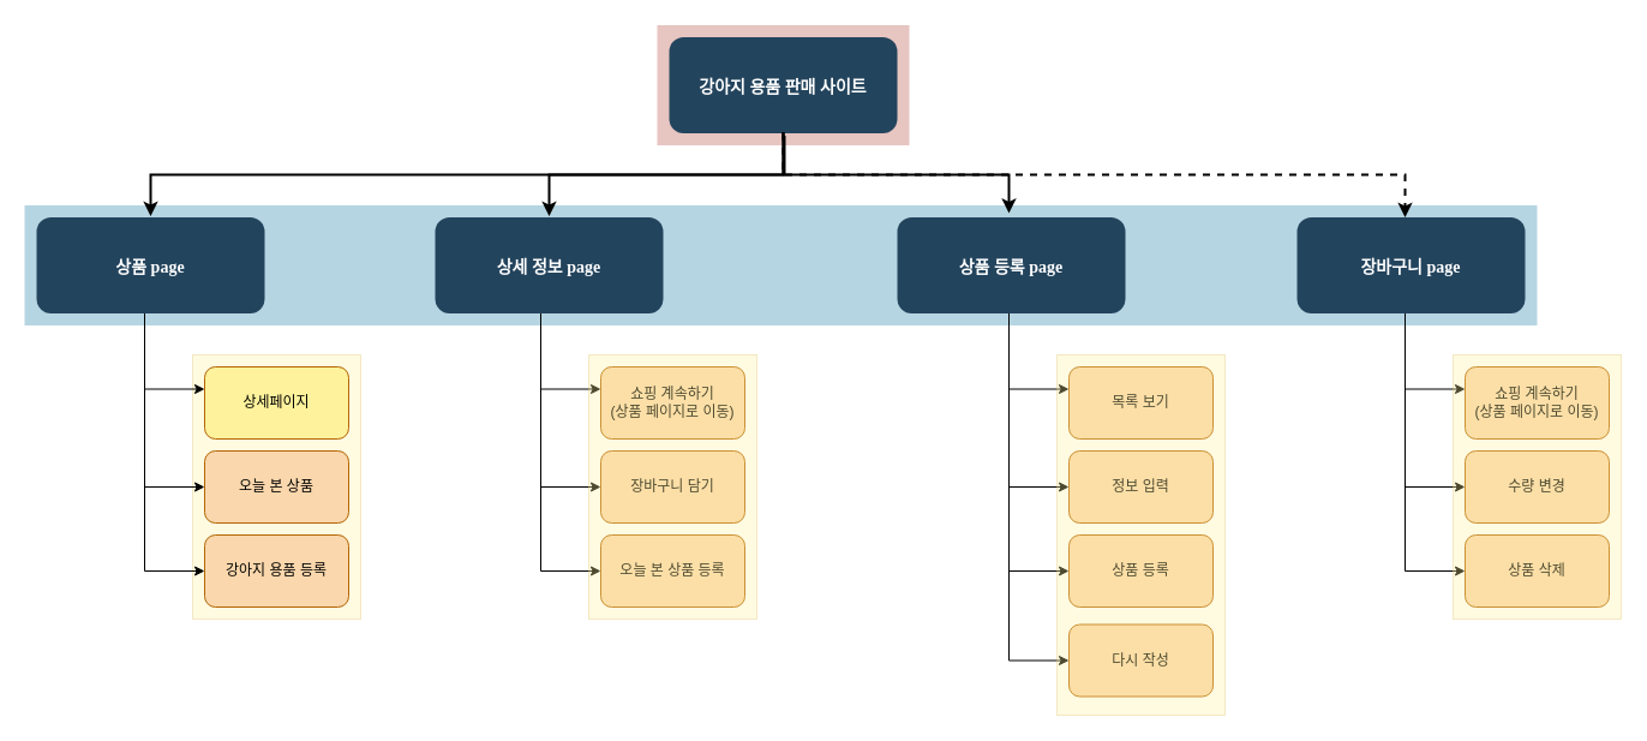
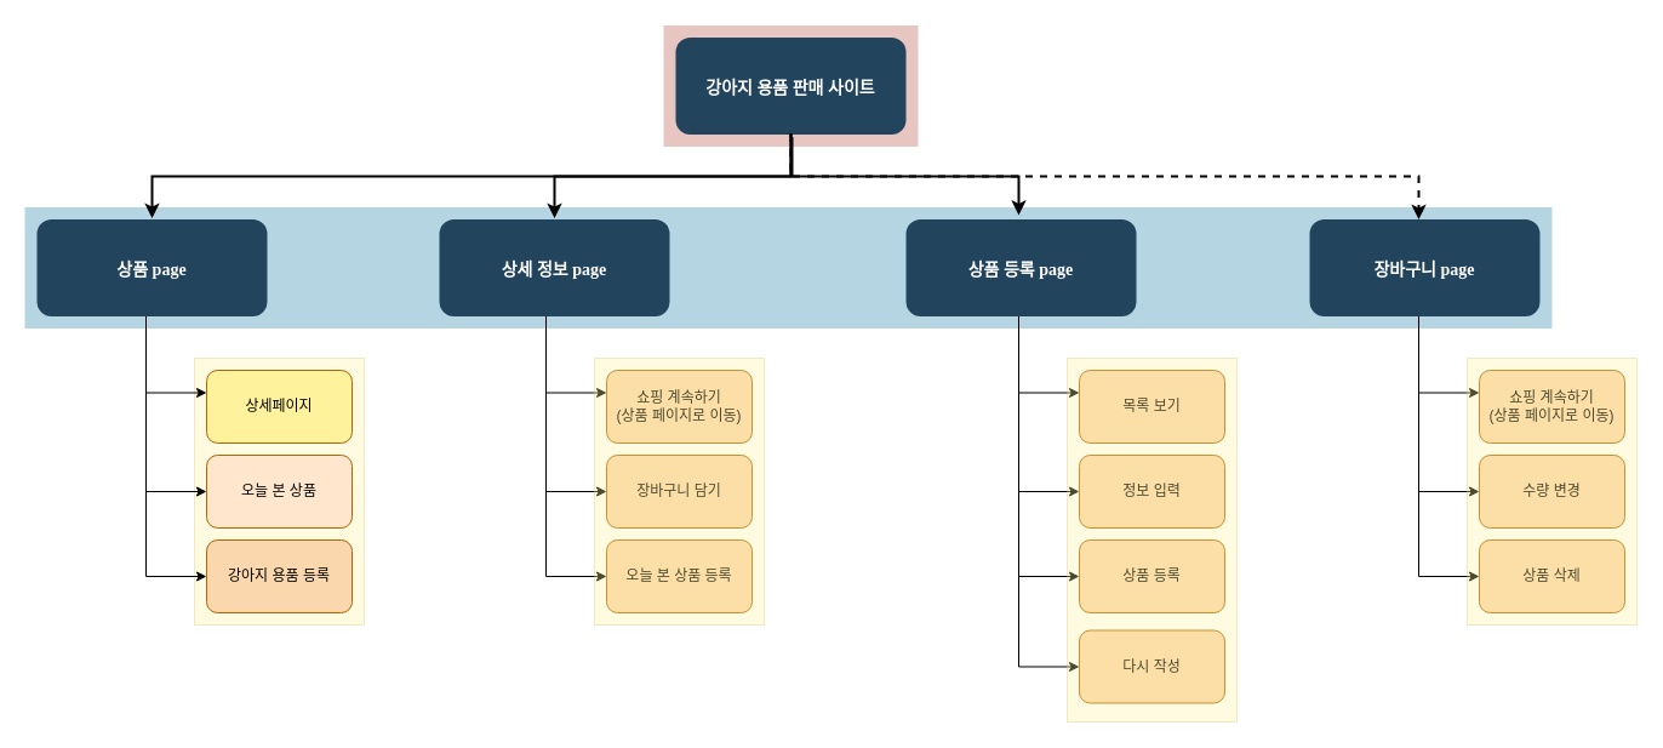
  <mxCell id="0" />
  <mxCell id="1" parent="0" />
  <mxCell id="2" value="" style="fillColor=#FFF29C;strokeColor=#d6b656;opacity=30;" vertex="1" parent="1"><mxGeometry x="160" y="295" width="140" height="220" as="geometry" /></mxCell>
  <mxCell id="3" value="" style="fillColor=#AE4132;strokeColor=none;opacity=30;" parent="1" vertex="1"><mxGeometry x="547" y="20.5" width="210" height="100.0" as="geometry" /></mxCell>
  <mxCell id="4" value="" style="fillColor=#10739E;strokeColor=none;opacity=30;" parent="1" vertex="1"><mxGeometry x="20" y="170.5" width="1260" height="100" as="geometry" /></mxCell>
  <mxCell id="5" value="강아지 용품 판매 사이트" style="rounded=1;fillColor=#23445D;gradientColor=none;strokeColor=none;fontColor=#FFFFFF;fontStyle=1;fontFamily=Tahoma;fontSize=14" parent="1" vertex="1"><mxGeometry x="557" y="30.5" width="190" height="80" as="geometry" /></mxCell>
  <mxCell id="6" value="장바구니 page" style="rounded=1;fillColor=#23445D;gradientColor=none;strokeColor=none;fontColor=#FFFFFF;fontStyle=1;fontFamily=Tahoma;fontSize=14" parent="1" vertex="1"><mxGeometry x="1080" y="180.5" width="190" height="80" as="geometry" /></mxCell>
  <mxCell id="7" value="" style="edgeStyle=elbowEdgeStyle;elbow=vertical;strokeWidth=2;rounded=0;dashed=1;" parent="1" source="5" target="6" edge="1"><mxGeometry x="337" y="215.5" width="100" height="100" as="geometry"><mxPoint x="137" y="160.5" as="sourcePoint" /><mxPoint x="237" y="60.5" as="targetPoint" /><Array as="points"><mxPoint x="1170" y="145" /><mxPoint x="1150" y="145" /></Array></mxGeometry></mxCell>
  <mxCell id="8" value="상품 등록 page" style="rounded=1;fillColor=#23445D;gradientColor=none;strokeColor=none;fontColor=#FFFFFF;fontStyle=1;fontFamily=Tahoma;fontSize=14" parent="1" vertex="1"><mxGeometry x="747" y="180.5" width="190" height="80" as="geometry" /></mxCell>
  <mxCell id="9" value="상세 정보 page" style="rounded=1;fillColor=#23445D;gradientColor=none;strokeColor=none;fontColor=#FFFFFF;fontStyle=1;fontFamily=Tahoma;fontSize=14" parent="1" vertex="1"><mxGeometry x="362" y="180.5" width="190" height="80" as="geometry" /></mxCell>
  <mxCell id="10" value="상품 page" style="rounded=1;fillColor=#23445D;gradientColor=none;strokeColor=none;fontColor=#FFFFFF;fontStyle=1;fontFamily=Tahoma;fontSize=14" parent="1" vertex="1"><mxGeometry x="30" y="180.5" width="190" height="80" as="geometry" /></mxCell>
  <mxCell id="11" value="" style="edgeStyle=elbowEdgeStyle;elbow=vertical;strokeWidth=2;rounded=0" parent="1" edge="1"><mxGeometry x="347" y="224.5" width="100" height="100" as="geometry"><mxPoint x="652" y="109.5" as="sourcePoint" /><mxPoint x="457" y="179.5" as="targetPoint" /></mxGeometry></mxCell>
  <mxCell id="12" value="" style="edgeStyle=elbowEdgeStyle;elbow=vertical;strokeWidth=2;rounded=0" parent="1" edge="1"><mxGeometry x="-23" y="134.5" width="100" height="100" as="geometry"><mxPoint x="652" y="109.5" as="sourcePoint" /><mxPoint x="125" y="179.5" as="targetPoint" /></mxGeometry></mxCell>
  <mxCell id="13" value="" style="endArrow=classic;html=1;rounded=0;" edge="1" parent="1"><mxGeometry width="50" height="50" relative="1" as="geometry"><mxPoint x="120" y="260.5" as="sourcePoint" /><mxPoint x="170" y="475" as="targetPoint" /><Array as="points"><mxPoint x="120" y="475" /></Array></mxGeometry></mxCell>
  <mxCell id="14" value="강아지 용품 등록" style="rounded=1;whiteSpace=wrap;html=1;fillColor=#fad7ac;strokeColor=#b46504;" vertex="1" parent="1"><mxGeometry x="170" y="445" width="120" height="60" as="geometry" /></mxCell>
  <mxCell id="15" value="" style="endArrow=classic;html=1;rounded=0;" edge="1" parent="1"><mxGeometry width="50" height="50" relative="1" as="geometry"><mxPoint x="120" y="260.5" as="sourcePoint" /><mxPoint x="170" y="405" as="targetPoint" /><Array as="points"><mxPoint x="120" y="405" /></Array></mxGeometry></mxCell>
- <mxCell id="16" value="오늘 본 상품" style="rounded=1;whiteSpace=wrap;html=1;fillColor=#fad7ac;strokeColor=#b46504;" vertex="1" parent="1"><mxGeometry x="170" y="375" width="120" height="60" as="geometry" /></mxCell>
+ <mxCell id="16" value="오늘 본 상품" style="rounded=1;whiteSpace=wrap;html=1;fillColor=#ffe6cc;strokeColor=#b46504;" vertex="1" parent="1"><mxGeometry x="170" y="375" width="120" height="60" as="geometry" /></mxCell>
  <mxCell id="17" value="" style="endArrow=classic;html=1;rounded=0;" edge="1" parent="1"><mxGeometry width="50" height="50" relative="1" as="geometry"><mxPoint x="120" y="268" as="sourcePoint" /><mxPoint x="170" y="323.5" as="targetPoint" /><Array as="points"><mxPoint x="120" y="323.5" /></Array></mxGeometry></mxCell>
  <mxCell id="18" value="상세페이지" style="rounded=1;whiteSpace=wrap;html=1;fillColor=#fff29c;strokeColor=#b46504;" vertex="1" parent="1"><mxGeometry x="170" y="305" width="120" height="60" as="geometry" /></mxCell>
  <mxCell id="19" value="" style="endArrow=classic;html=1;rounded=0;" edge="1" parent="1"><mxGeometry width="50" height="50" relative="1" as="geometry"><mxPoint x="450" y="260.5" as="sourcePoint" /><mxPoint x="500" y="475" as="targetPoint" /><Array as="points"><mxPoint x="450" y="475" /></Array></mxGeometry></mxCell>
  <mxCell id="20" value="오늘 본 상품 등록" style="rounded=1;whiteSpace=wrap;html=1;fillColor=#fad7ac;strokeColor=#b46504;" vertex="1" parent="1"><mxGeometry x="500" y="445" width="120" height="60" as="geometry" /></mxCell>
  <mxCell id="21" value="" style="endArrow=classic;html=1;rounded=0;" edge="1" parent="1"><mxGeometry width="50" height="50" relative="1" as="geometry"><mxPoint x="450" y="260.5" as="sourcePoint" /><mxPoint x="500" y="405" as="targetPoint" /><Array as="points"><mxPoint x="450" y="405" /></Array></mxGeometry></mxCell>
  <mxCell id="22" value="장바구니 담기" style="rounded=1;whiteSpace=wrap;html=1;fillColor=#fad7ac;strokeColor=#b46504;" vertex="1" parent="1"><mxGeometry x="500" y="375" width="120" height="60" as="geometry" /></mxCell>
  <mxCell id="23" value="" style="endArrow=classic;html=1;rounded=0;" edge="1" parent="1"><mxGeometry width="50" height="50" relative="1" as="geometry"><mxPoint x="450" y="268" as="sourcePoint" /><mxPoint x="500" y="323.5" as="targetPoint" /><Array as="points"><mxPoint x="450" y="323.5" /></Array></mxGeometry></mxCell>
  <mxCell id="24" value="쇼핑 계속하기&lt;br&gt;(상품 페이지로 이동)" style="rounded=1;whiteSpace=wrap;html=1;fillColor=#fad7ac;strokeColor=#b46504;" vertex="1" parent="1"><mxGeometry x="500" y="305" width="120" height="60" as="geometry" /></mxCell>
  <mxCell id="25" value="" style="endArrow=classic;html=1;rounded=0;" edge="1" parent="1"><mxGeometry width="50" height="50" relative="1" as="geometry"><mxPoint x="840" y="260.5" as="sourcePoint" /><mxPoint x="890" y="475" as="targetPoint" /><Array as="points"><mxPoint x="840" y="475" /></Array></mxGeometry></mxCell>
  <mxCell id="26" value="상품 등록" style="rounded=1;whiteSpace=wrap;html=1;fillColor=#fad7ac;strokeColor=#b46504;" vertex="1" parent="1"><mxGeometry x="890" y="445" width="120" height="60" as="geometry" /></mxCell>
  <mxCell id="27" value="" style="endArrow=classic;html=1;rounded=0;" edge="1" parent="1"><mxGeometry width="50" height="50" relative="1" as="geometry"><mxPoint x="840" y="260.5" as="sourcePoint" /><mxPoint x="890" y="405" as="targetPoint" /><Array as="points"><mxPoint x="840" y="405" /></Array></mxGeometry></mxCell>
  <mxCell id="28" value="정보 입력" style="rounded=1;whiteSpace=wrap;html=1;fillColor=#fad7ac;strokeColor=#b46504;" vertex="1" parent="1"><mxGeometry x="890" y="375" width="120" height="60" as="geometry" /></mxCell>
  <mxCell id="29" value="" style="endArrow=classic;html=1;rounded=0;" edge="1" parent="1"><mxGeometry width="50" height="50" relative="1" as="geometry"><mxPoint x="840" y="268" as="sourcePoint" /><mxPoint x="890" y="323.5" as="targetPoint" /><Array as="points"><mxPoint x="840" y="323.5" /></Array></mxGeometry></mxCell>
  <mxCell id="30" value="목록 보기" style="rounded=1;whiteSpace=wrap;html=1;fillColor=#fad7ac;strokeColor=#b46504;" vertex="1" parent="1"><mxGeometry x="890" y="305" width="120" height="60" as="geometry" /></mxCell>
  <mxCell id="31" value="" style="endArrow=classic;html=1;rounded=0;" edge="1" parent="1"><mxGeometry width="50" height="50" relative="1" as="geometry"><mxPoint x="840" y="335" as="sourcePoint" /><mxPoint x="890" y="549.5" as="targetPoint" /><Array as="points"><mxPoint x="840" y="549.5" /></Array></mxGeometry></mxCell>
  <mxCell id="32" value="다시 작성" style="rounded=1;whiteSpace=wrap;html=1;fillColor=#fad7ac;strokeColor=#b46504;" vertex="1" parent="1"><mxGeometry x="890" y="519.5" width="120" height="60" as="geometry" /></mxCell>
  <mxCell id="33" value="" style="endArrow=classic;html=1;rounded=0;" edge="1" parent="1"><mxGeometry width="50" height="50" relative="1" as="geometry"><mxPoint x="1170" y="260.5" as="sourcePoint" /><mxPoint x="1220" y="475" as="targetPoint" /><Array as="points"><mxPoint x="1170" y="475" /></Array></mxGeometry></mxCell>
  <mxCell id="34" value="상품 삭제" style="rounded=1;whiteSpace=wrap;html=1;fillColor=#fad7ac;strokeColor=#b46504;" vertex="1" parent="1"><mxGeometry x="1220" y="445" width="120" height="60" as="geometry" /></mxCell>
  <mxCell id="35" value="" style="endArrow=classic;html=1;rounded=0;" edge="1" parent="1"><mxGeometry width="50" height="50" relative="1" as="geometry"><mxPoint x="1170" y="260.5" as="sourcePoint" /><mxPoint x="1220" y="405" as="targetPoint" /><Array as="points"><mxPoint x="1170" y="405" /></Array></mxGeometry></mxCell>
  <mxCell id="36" value="수량 변경" style="rounded=1;whiteSpace=wrap;html=1;fillColor=#fad7ac;strokeColor=#b46504;" vertex="1" parent="1"><mxGeometry x="1220" y="375" width="120" height="60" as="geometry" /></mxCell>
  <mxCell id="37" value="" style="endArrow=classic;html=1;rounded=0;" edge="1" parent="1"><mxGeometry width="50" height="50" relative="1" as="geometry"><mxPoint x="1170" y="268" as="sourcePoint" /><mxPoint x="1220" y="323.5" as="targetPoint" /><Array as="points"><mxPoint x="1170" y="323.5" /></Array></mxGeometry></mxCell>
  <mxCell id="38" value="쇼핑 계속하기&lt;br&gt;(상품 페이지로 이동)" style="rounded=1;whiteSpace=wrap;html=1;fillColor=#fad7ac;strokeColor=#b46504;" vertex="1" parent="1"><mxGeometry x="1220" y="305" width="120" height="60" as="geometry" /></mxCell>
  <mxCell id="39" value="" style="fillColor=#FFF29C;strokeColor=#d6b656;opacity=30;" vertex="1" parent="1"><mxGeometry x="490" y="295" width="140" height="220" as="geometry" /></mxCell>
  <mxCell id="40" value="" style="fillColor=#FFF29C;strokeColor=#d6b656;opacity=30;" vertex="1" parent="1"><mxGeometry x="880" y="295" width="140" height="300" as="geometry" /></mxCell>
  <mxCell id="41" value="" style="fillColor=#FFF29C;strokeColor=#d6b656;opacity=30;" vertex="1" parent="1"><mxGeometry x="1210" y="295" width="140" height="220" as="geometry" /></mxCell>
  <mxCell id="42" value="" style="edgeStyle=elbowEdgeStyle;elbow=vertical;strokeWidth=2;rounded=0" edge="1" parent="1"><mxGeometry x="348" y="227.5" width="100" height="100" as="geometry"><mxPoint x="653" y="112.5" as="sourcePoint" /><mxPoint x="840" y="177" as="targetPoint" /></mxGeometry></mxCell>
